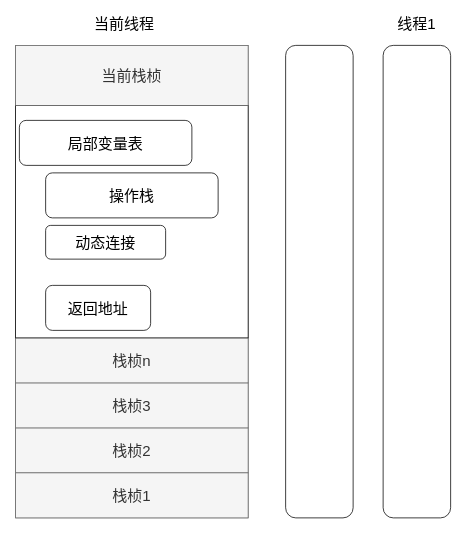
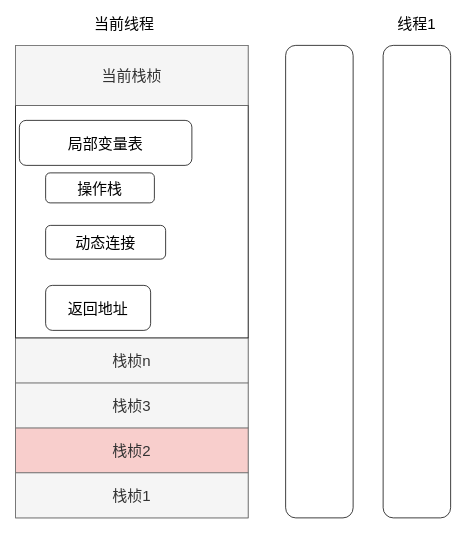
  <mxCell id="0" />
  <mxCell id="1" parent="0" />
  <mxCell id="2" value="" style="rounded=0;whiteSpace=wrap;html=1;fillColor=#f5f5f5;strokeColor=#666666;fontColor=#333333;" parent="1" vertex="1"><mxGeometry x="20" y="60" width="310" height="630" as="geometry" /></mxCell>
  <mxCell id="3" value="" style="rounded=1;whiteSpace=wrap;html=1;" parent="1" vertex="1"><mxGeometry x="380" y="60" width="90" height="630" as="geometry" /></mxCell>
  <mxCell id="4" value="" style="rounded=1;whiteSpace=wrap;html=1;" parent="1" vertex="1"><mxGeometry x="510" y="60" width="90" height="630" as="geometry" /></mxCell>
- <mxCell id="5" value="&lt;span style=&quot;font-size: 20px;&quot;&gt;栈桢2&lt;/span&gt;" style="rounded=0;whiteSpace=wrap;html=1;fillColor=#f5f5f5;strokeColor=#666666;fontColor=#333333;fontSize=20;" parent="1" vertex="1"><mxGeometry x="20" y="570" width="310" height="60" as="geometry" /></mxCell>
+ <mxCell id="5" value="&lt;span style=&quot;font-size: 20px;&quot;&gt;栈桢2&lt;/span&gt;" style="rounded=0;whiteSpace=wrap;html=1;fillColor=#f8cecc;strokeColor=#666666;fontColor=#333333;fontSize=20;" parent="1" vertex="1"><mxGeometry x="20" y="570" width="310" height="60" as="geometry" /></mxCell>
  <mxCell id="6" value="&lt;span style=&quot;font-size: 20px;&quot;&gt;栈桢3&lt;/span&gt;" style="rounded=0;whiteSpace=wrap;html=1;fillColor=#f5f5f5;strokeColor=#666666;fontColor=#333333;fontSize=20;" parent="1" vertex="1"><mxGeometry x="20" y="510" width="310" height="60" as="geometry" /></mxCell>
  <mxCell id="7" value="栈桢n" style="rounded=0;whiteSpace=wrap;html=1;fillColor=#f5f5f5;strokeColor=#666666;fontColor=#333333;fontSize=20;" parent="1" vertex="1"><mxGeometry x="20" y="450" width="310" height="60" as="geometry" /></mxCell>
  <mxCell id="8" value="" style="whiteSpace=wrap;html=1;aspect=fixed;" parent="1" vertex="1"><mxGeometry x="20" y="140" width="310" height="310" as="geometry" /></mxCell>
  <mxCell id="9" value="当前线程" style="text;html=1;strokeColor=none;fillColor=none;align=center;verticalAlign=middle;whiteSpace=wrap;rounded=0;fontSize=20;" parent="1" vertex="1"><mxGeometry x="120" y="20" width="90" height="20" as="geometry" /></mxCell>
  <mxCell id="10" value="局部变量表" style="rounded=1;whiteSpace=wrap;html=1;fontSize=20;" parent="1" vertex="1"><mxGeometry x="25" y="160" width="230" height="60" as="geometry" /></mxCell>
- <mxCell id="11" value="操作栈" style="rounded=1;whiteSpace=wrap;html=1;fontSize=20;" parent="1" vertex="1"><mxGeometry x="60" y="230" width="230" height="60" as="geometry" /></mxCell>
+ <mxCell id="11" value="操作栈" style="rounded=1;whiteSpace=wrap;html=1;fontSize=20;" parent="1" vertex="1"><mxGeometry x="60" y="230" width="145" height="40" as="geometry" /></mxCell>
  <mxCell id="12" value="动态连接" style="rounded=1;whiteSpace=wrap;html=1;fontSize=20;" parent="1" vertex="1"><mxGeometry x="60" y="300" width="160" height="45" as="geometry" /></mxCell>
  <mxCell id="13" value="返回地址" style="rounded=1;whiteSpace=wrap;html=1;fontSize=20;" parent="1" vertex="1"><mxGeometry x="60" y="380" width="140" height="60" as="geometry" /></mxCell>
  <mxCell id="14" value="&lt;span style=&quot;font-size: 20px;&quot;&gt;栈桢1&lt;/span&gt;" style="rounded=0;whiteSpace=wrap;html=1;fontSize=20;fillColor=#f5f5f5;strokeColor=#666666;fontColor=#333333;" parent="1" vertex="1"><mxGeometry x="20" y="630" width="310" height="60" as="geometry" /></mxCell>
  <mxCell id="15" value="当前栈桢" style="rounded=0;whiteSpace=wrap;html=1;fontSize=20;fillColor=#f5f5f5;strokeColor=#666666;fontColor=#333333;" parent="1" vertex="1"><mxGeometry x="20" y="60" width="310" height="80" as="geometry" /></mxCell>
  <mxCell id="16" value="线程1" style="text;html=1;strokeColor=none;fillColor=none;align=center;verticalAlign=middle;whiteSpace=wrap;rounded=0;fontSize=20;" parent="1" vertex="1"><mxGeometry x="510" y="20" width="90" height="20" as="geometry" /></mxCell>
